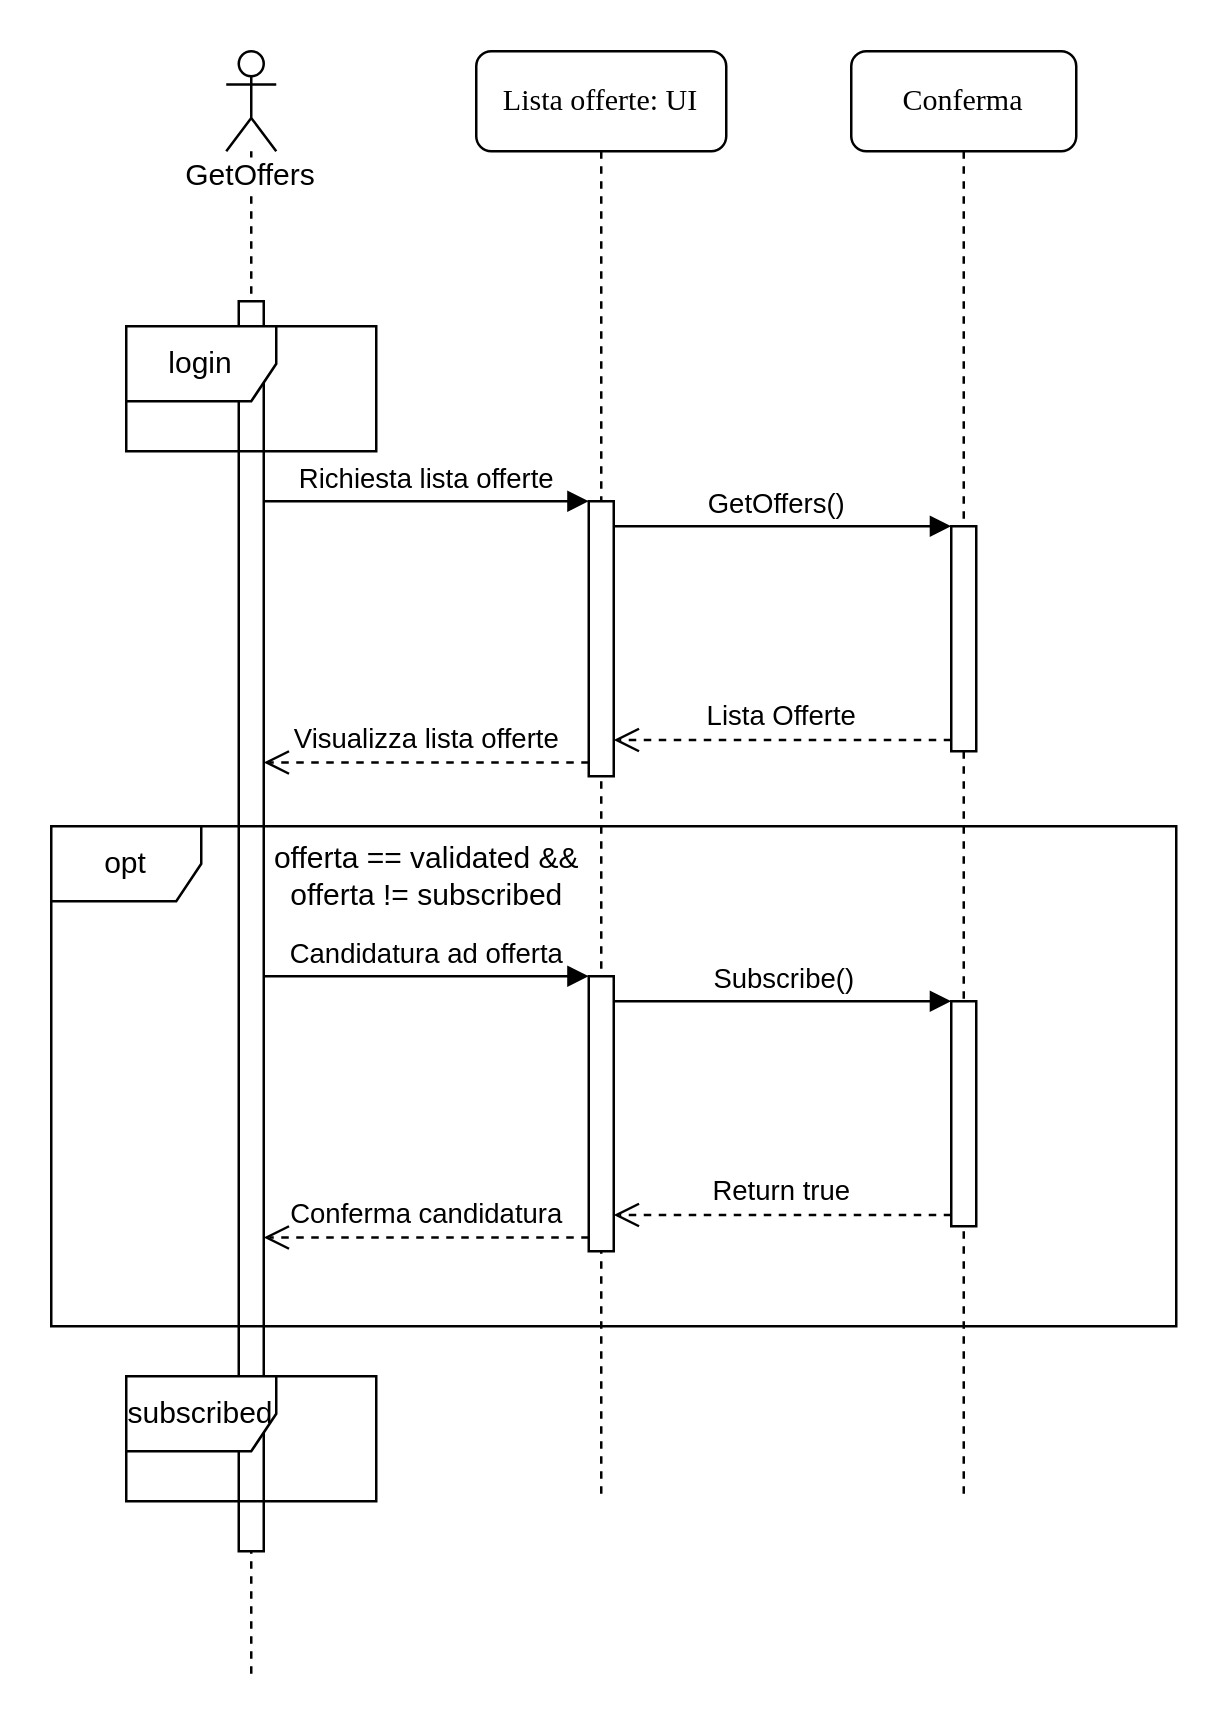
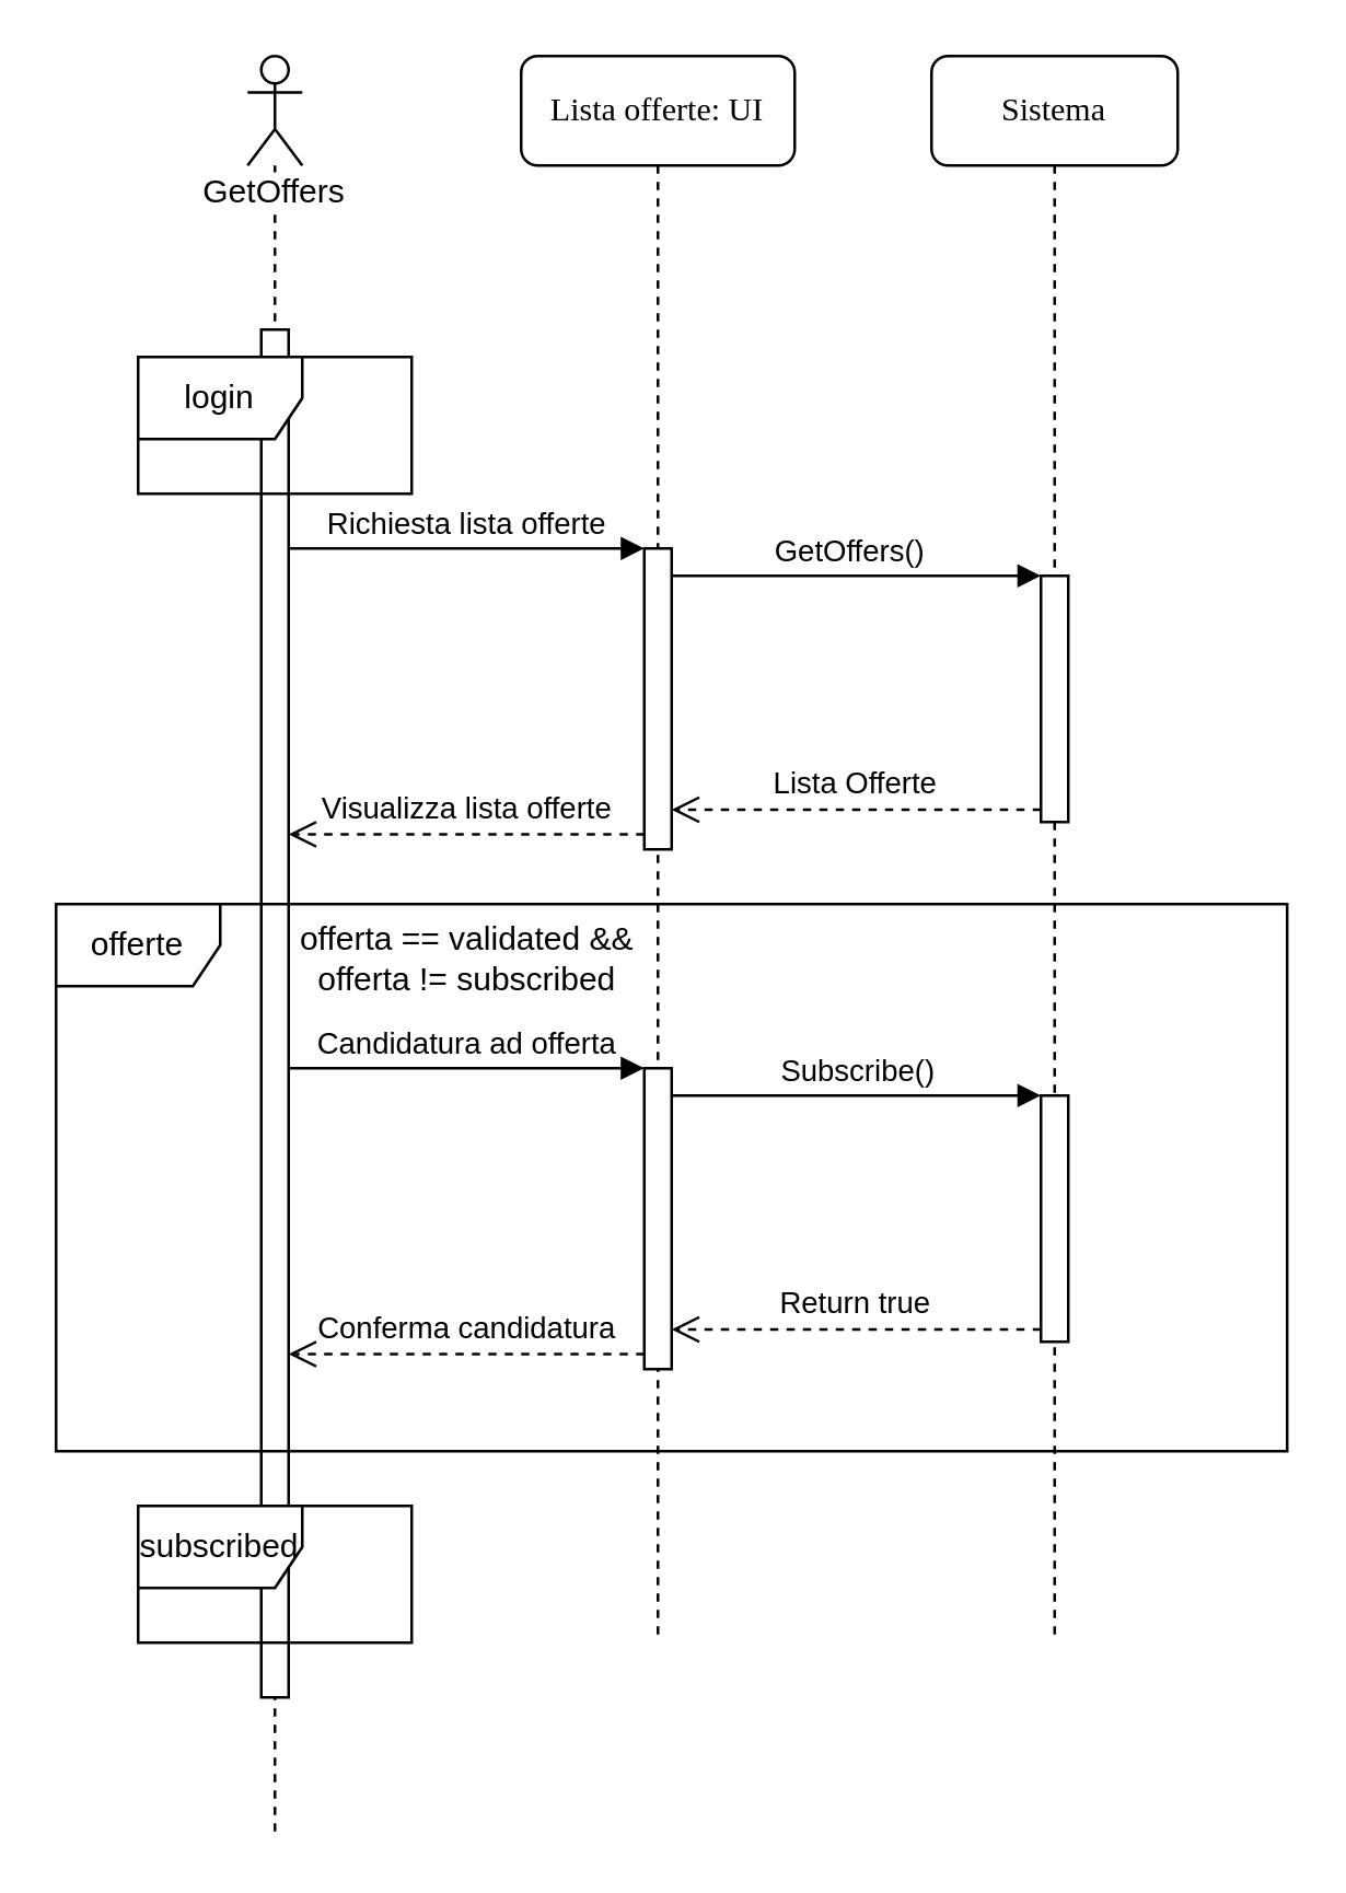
  <mxCell id="0" />
  <mxCell id="1" parent="0" />
  <mxCell id="2" value="Lista offerte: UI" style="shape=umlLifeline;perimeter=lifelinePerimeter;whiteSpace=wrap;html=1;container=1;collapsible=0;recursiveResize=0;outlineConnect=0;rounded=1;shadow=0;comic=0;labelBackgroundColor=none;strokeWidth=1;fontFamily=Verdana;fontSize=12;align=center;" parent="1" vertex="1"><mxGeometry x="190" y="20" width="100" height="580" as="geometry" /></mxCell>
  <mxCell id="3" value="" style="html=1;points=[];perimeter=orthogonalPerimeter;shadow=0;sketch=0;fillColor=#FFFFFF;" parent="2" vertex="1"><mxGeometry x="45" y="180" width="10" height="110" as="geometry" /></mxCell>
  <mxCell id="4" value="" style="html=1;points=[];perimeter=orthogonalPerimeter;shadow=0;labelBackgroundColor=none;sketch=0;fillColor=#FFFFFF;" parent="2" vertex="1"><mxGeometry x="45" y="370" width="10" height="110" as="geometry" /></mxCell>
- <mxCell id="5" value="Conferma" style="shape=umlLifeline;perimeter=lifelinePerimeter;whiteSpace=wrap;html=1;container=1;collapsible=0;recursiveResize=0;outlineConnect=0;rounded=1;shadow=0;comic=0;labelBackgroundColor=none;strokeWidth=1;fontFamily=Verdana;fontSize=12;align=center;" parent="1" vertex="1"><mxGeometry x="340" y="20" width="90" height="580" as="geometry" /></mxCell>
+ <mxCell id="5" value="Sistema" style="shape=umlLifeline;perimeter=lifelinePerimeter;whiteSpace=wrap;html=1;container=1;collapsible=0;recursiveResize=0;outlineConnect=0;rounded=1;shadow=0;comic=0;labelBackgroundColor=none;strokeWidth=1;fontFamily=Verdana;fontSize=12;align=center;" parent="1" vertex="1"><mxGeometry x="340" y="20" width="90" height="580" as="geometry" /></mxCell>
  <mxCell id="6" value="" style="html=1;points=[];perimeter=orthogonalPerimeter;shadow=0;sketch=0;fillColor=#FFFFFF;" parent="5" vertex="1"><mxGeometry x="40" y="190" width="10" height="90" as="geometry" /></mxCell>
  <mxCell id="7" value="" style="html=1;points=[];perimeter=orthogonalPerimeter;shadow=0;labelBackgroundColor=none;sketch=0;fillColor=#FFFFFF;" parent="5" vertex="1"><mxGeometry x="40" y="380" width="10" height="90" as="geometry" /></mxCell>
  <mxCell id="8" value="&lt;span style=&quot;background-color: rgb(255 , 255 , 255)&quot;&gt;GetOffers&lt;/span&gt;" style="shape=umlLifeline;participant=umlActor;perimeter=lifelinePerimeter;whiteSpace=wrap;html=1;container=1;collapsible=0;recursiveResize=0;verticalAlign=top;spacingTop=36;outlineConnect=0;" parent="1" vertex="1"><mxGeometry x="90" y="20" width="20" height="650" as="geometry" /></mxCell>
  <mxCell id="9" value="" style="html=1;points=[];perimeter=orthogonalPerimeter;" parent="8" vertex="1"><mxGeometry x="5" y="100" width="10" height="500" as="geometry" /></mxCell>
  <mxCell id="10" value="&lt;div&gt;login&lt;/div&gt;" style="shape=umlFrame;whiteSpace=wrap;html=1;shadow=0;sketch=0;labelBackgroundColor=none;" parent="1" vertex="1"><mxGeometry x="50" y="130" width="100" height="50" as="geometry" /></mxCell>
  <mxCell id="11" value="Richiesta lista offerte" style="html=1;verticalAlign=bottom;endArrow=block;entryX=0;entryY=0;" parent="1" source="9" target="3" edge="1"><mxGeometry relative="1" as="geometry"><mxPoint x="170" y="200" as="sourcePoint" /></mxGeometry></mxCell>
  <mxCell id="12" value="Visualizza lista offerte" style="html=1;verticalAlign=bottom;endArrow=open;dashed=1;endSize=8;exitX=0;exitY=0.95;" parent="1" source="3" target="9" edge="1"><mxGeometry relative="1" as="geometry"><mxPoint x="130" y="276" as="targetPoint" /></mxGeometry></mxCell>
  <mxCell id="13" value="" style="html=1;verticalAlign=bottom;endArrow=block;entryX=0;entryY=0;" parent="1" source="3" target="6" edge="1"><mxGeometry x="-0.037" y="10" relative="1" as="geometry"><mxPoint x="280" y="200" as="sourcePoint" /><mxPoint as="offset" /></mxGeometry></mxCell>
  <mxCell id="14" value="GetOffers()" style="edgeLabel;html=1;align=center;verticalAlign=middle;resizable=0;points=[];" parent="13" vertex="1" connectable="0"><mxGeometry x="-0.164" y="1" relative="1" as="geometry"><mxPoint x="8.45" y="-9" as="offset" /></mxGeometry></mxCell>
  <mxCell id="15" value="Lista Offerte" style="html=1;verticalAlign=bottom;endArrow=open;dashed=1;endSize=8;exitX=0;exitY=0.95;" parent="1" source="6" target="3" edge="1"><mxGeometry relative="1" as="geometry"><mxPoint x="280" y="276" as="targetPoint" /></mxGeometry></mxCell>
  <mxCell id="16" value="&lt;div&gt;offerta == validated &amp;amp;&amp;amp;&lt;/div&gt;&lt;div&gt;offerta != subscribed&lt;br&gt;&lt;/div&gt;" style="text;html=1;align=center;verticalAlign=middle;resizable=0;points=[];autosize=1;" parent="1" vertex="1"><mxGeometry x="100" y="335" width="140" height="30" as="geometry" /></mxCell>
  <mxCell id="17" value="Candidatura ad offerta" style="html=1;verticalAlign=bottom;endArrow=block;entryX=0;entryY=0;" parent="1" source="9" target="4" edge="1"><mxGeometry relative="1" as="geometry"><mxPoint x="165" y="390" as="sourcePoint" /></mxGeometry></mxCell>
  <mxCell id="18" value="Conferma candidatura" style="html=1;verticalAlign=bottom;endArrow=open;dashed=1;endSize=8;exitX=0;exitY=0.95;" parent="1" source="4" target="9" edge="1"><mxGeometry relative="1" as="geometry"><mxPoint x="120" y="495" as="targetPoint" /></mxGeometry></mxCell>
  <mxCell id="19" value="Subscribe()" style="html=1;verticalAlign=bottom;endArrow=block;entryX=0;entryY=0;" parent="1" source="4" target="7" edge="1"><mxGeometry relative="1" as="geometry"><mxPoint x="310" y="400" as="sourcePoint" /></mxGeometry></mxCell>
  <mxCell id="20" value="Return true" style="html=1;verticalAlign=bottom;endArrow=open;dashed=1;endSize=8;exitX=0;exitY=0.95;" parent="1" source="7" target="4" edge="1"><mxGeometry relative="1" as="geometry"><mxPoint x="280" y="486" as="targetPoint" /></mxGeometry></mxCell>
  <mxCell id="21" value="subscribed" style="shape=umlFrame;whiteSpace=wrap;html=1;shadow=0;sketch=0;labelBackgroundColor=none;" parent="1" vertex="1"><mxGeometry x="50" y="550" width="100" height="50" as="geometry" /></mxCell>
- <mxCell id="22" value="opt" style="shape=umlFrame;whiteSpace=wrap;html=1;shadow=0;labelBackgroundColor=none;sketch=0;fillColor=#FFFFFF;" parent="1" vertex="1"><mxGeometry x="20" y="330" width="450" height="200" as="geometry" /></mxCell>
+ <mxCell id="22" value="offerte" style="shape=umlFrame;whiteSpace=wrap;html=1;shadow=0;labelBackgroundColor=none;sketch=0;fillColor=#FFFFFF;" parent="1" vertex="1"><mxGeometry x="20" y="330" width="450" height="200" as="geometry" /></mxCell>
